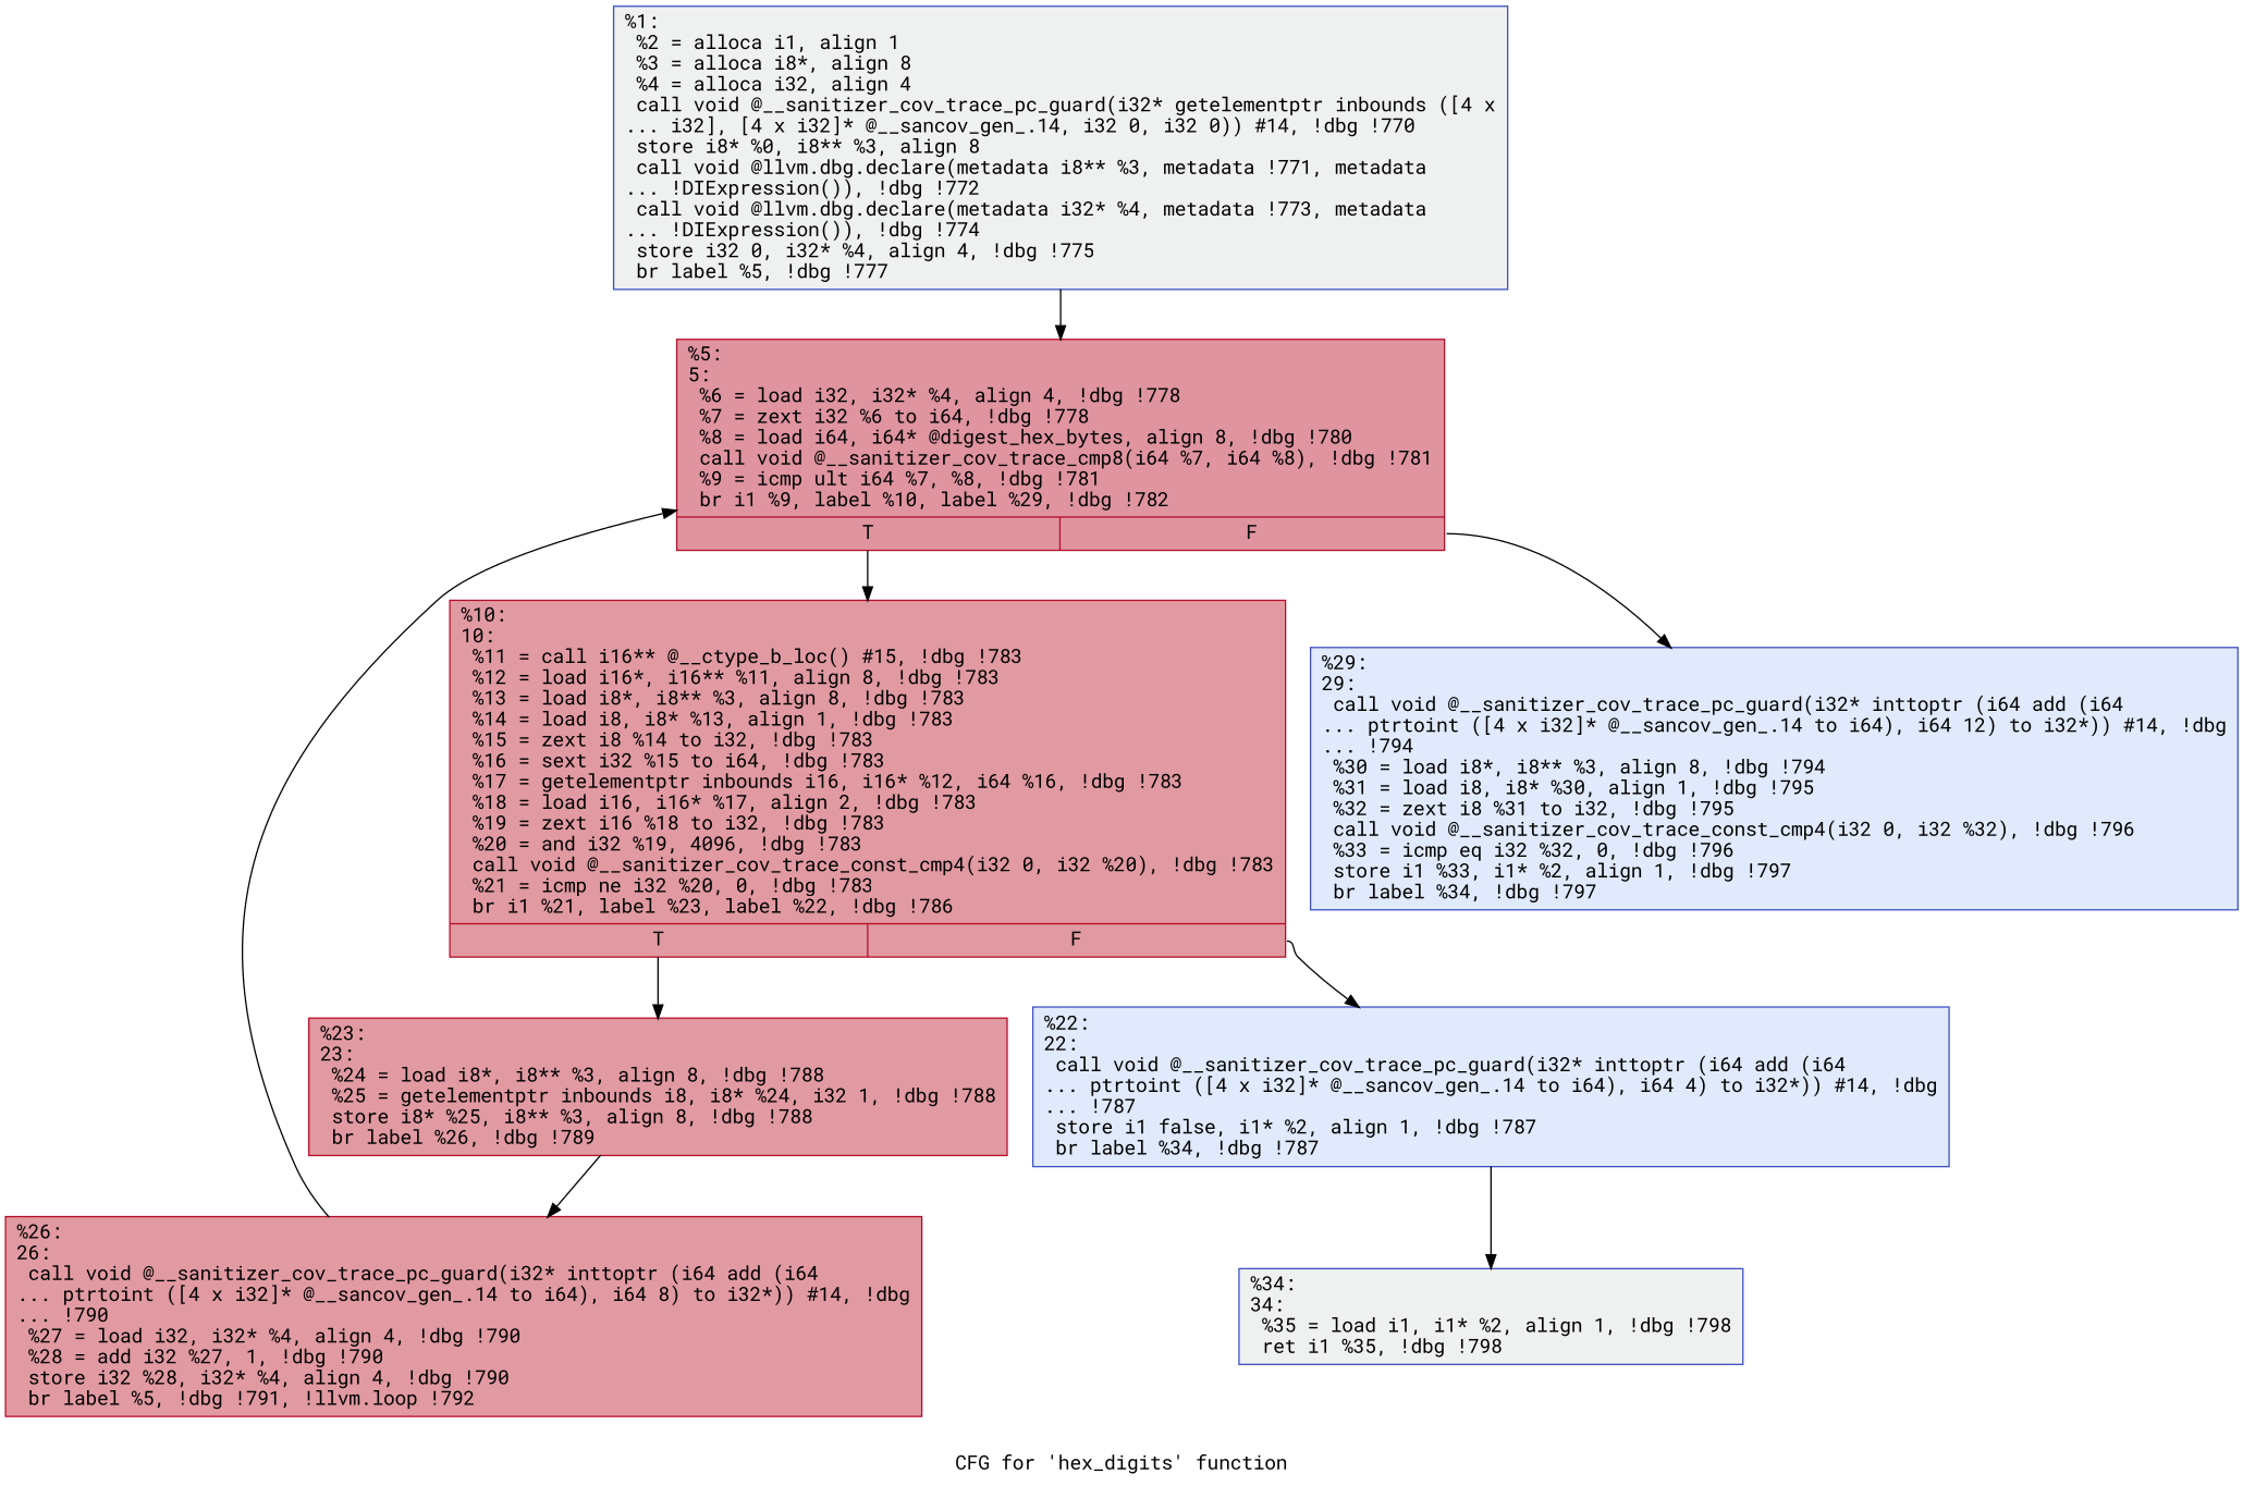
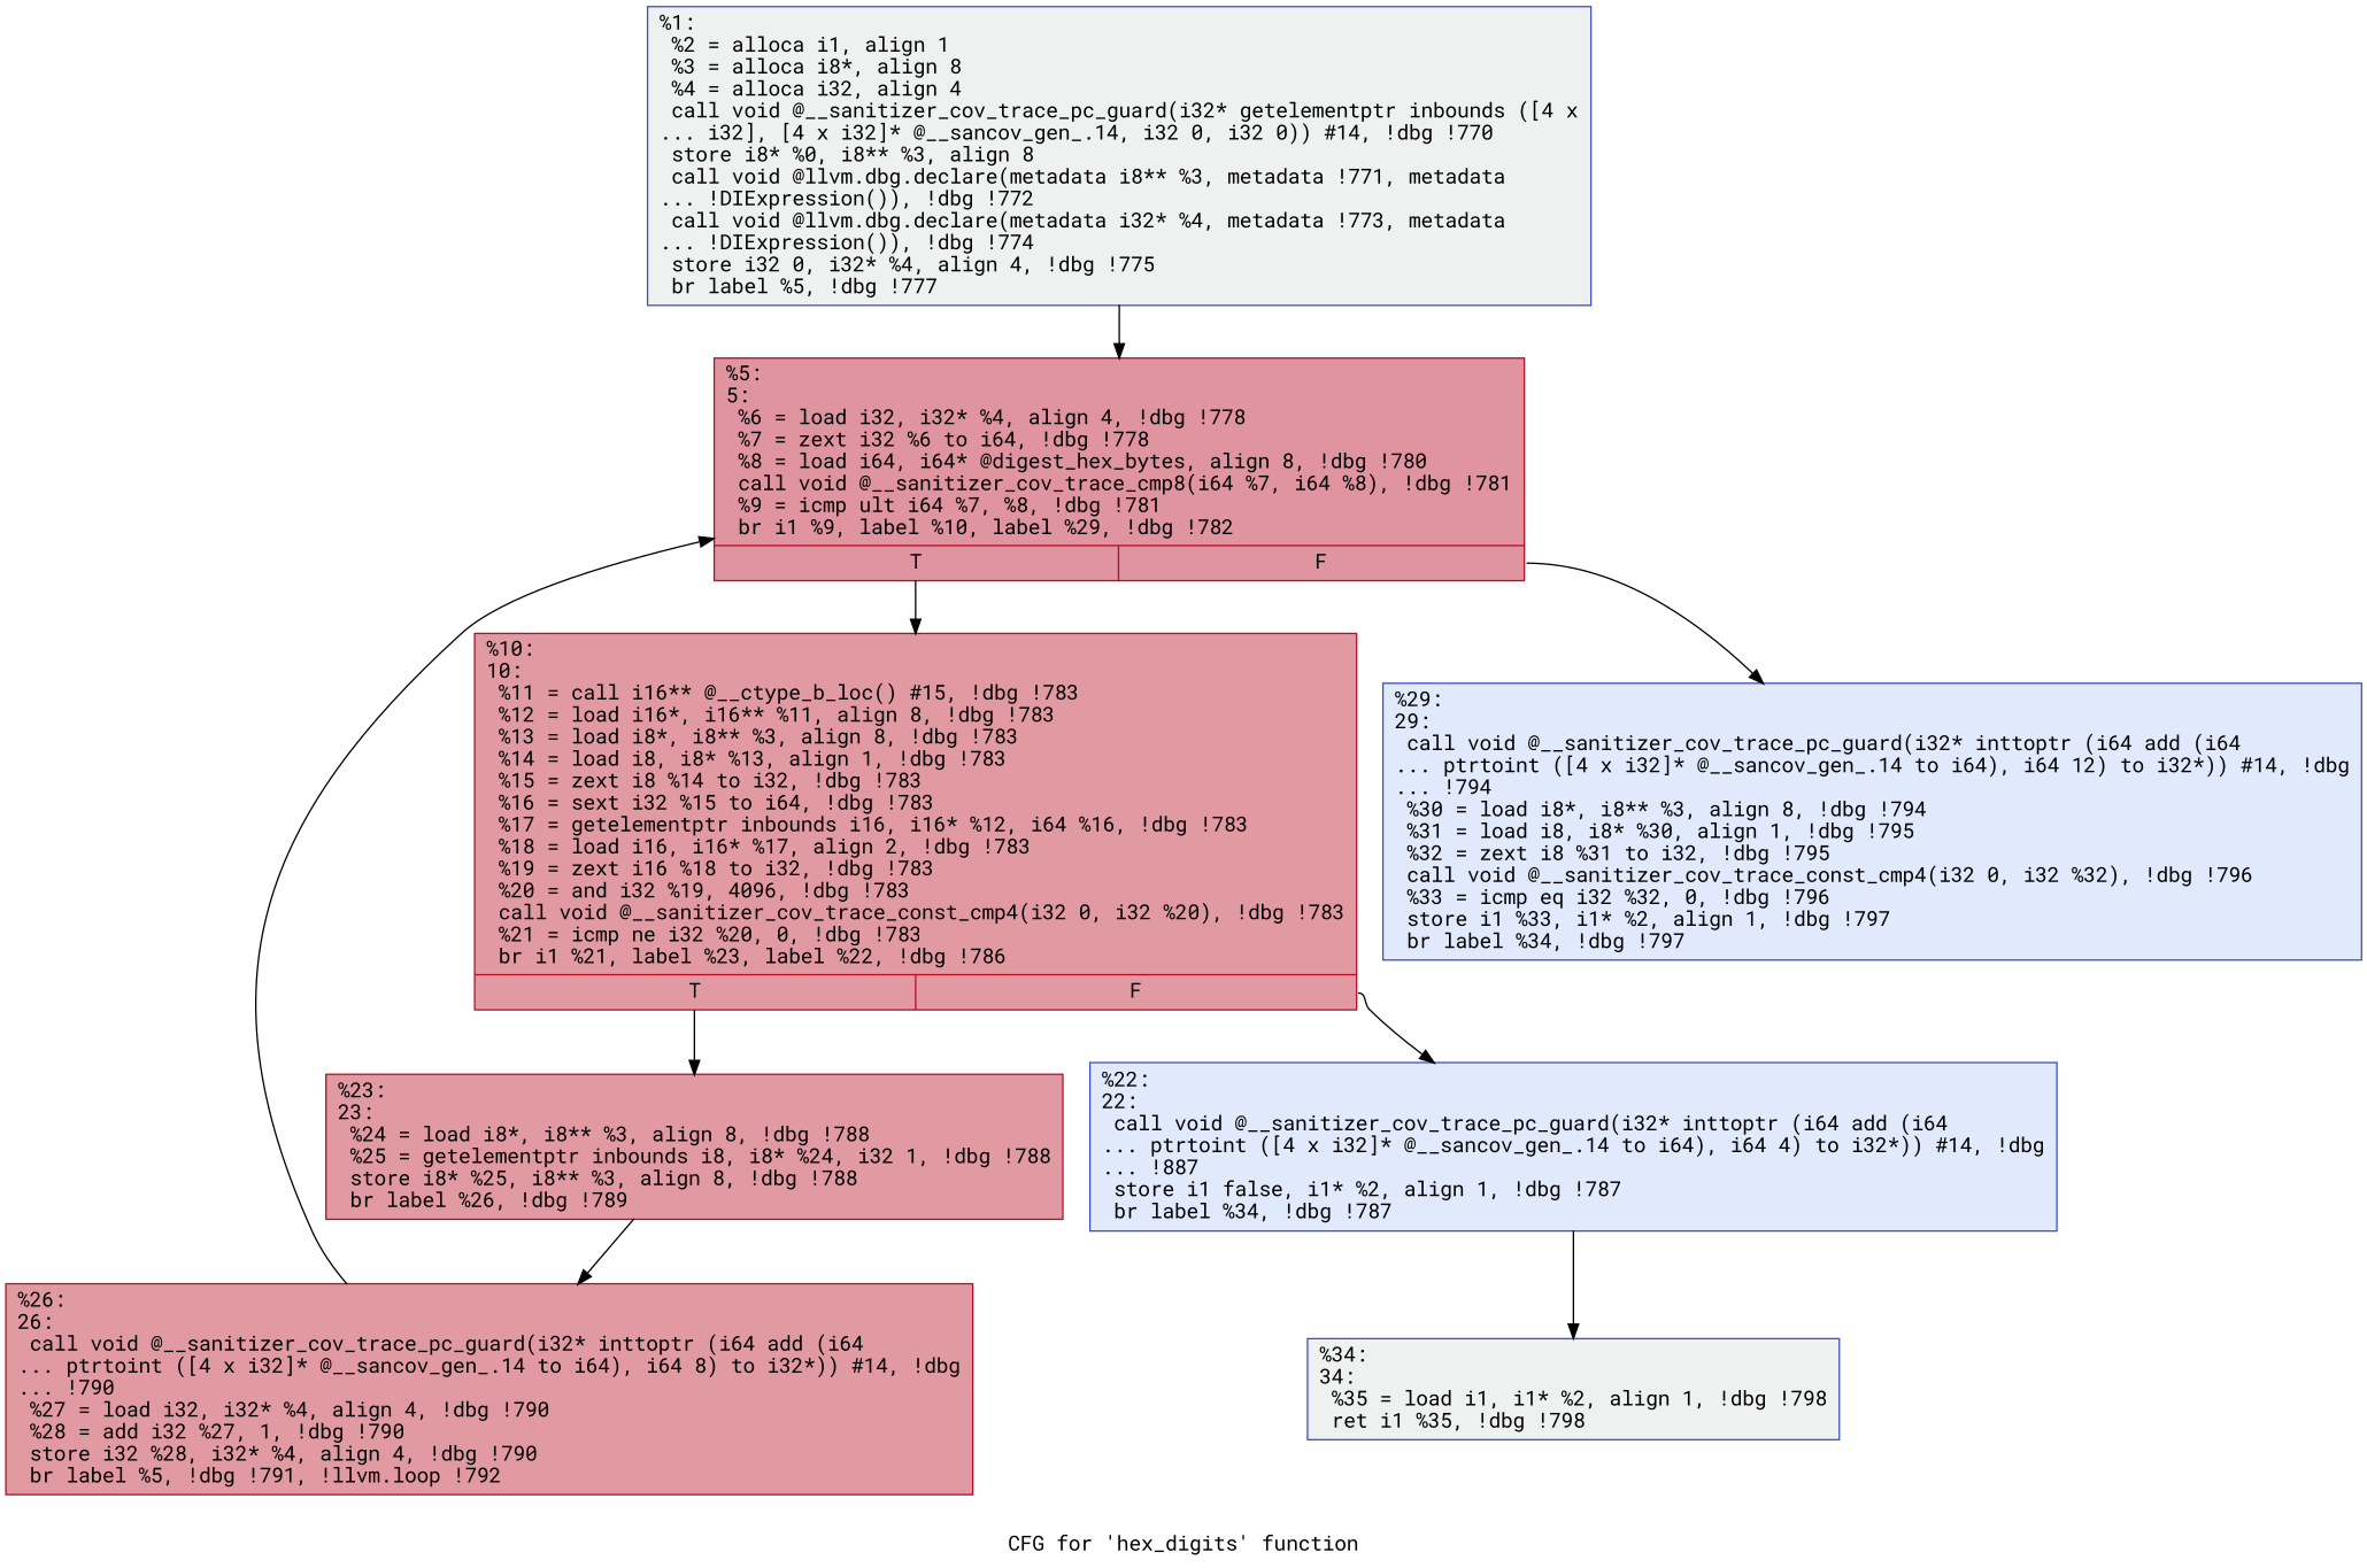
  digraph {
    fontname="Roboto Mono"
    label="CFG for 'hex_digits' function"
    node [color="#3d50c3ff" fillcolor="#bb1b2c70" fontname="Roboto Mono" shape=record style=filled]
    edge [fontname="Roboto Mono"]
    n1 [fillcolor="#dbdcde70" label="{%1:\l  %2 = alloca i1, align 1\l  %3 = alloca i8*, align 8\l  %4 = alloca i32, align 4\l  call void @__sanitizer_cov_trace_pc_guard(i32* getelementptr inbounds ([4 x\l... i32], [4 x i32]* @__sancov_gen_.14, i32 0, i32 0)) #14, !dbg !770\l  store i8* %0, i8** %3, align 8\l  call void @llvm.dbg.declare(metadata i8** %3, metadata !771, metadata\l... !DIExpression()), !dbg !772\l  call void @llvm.dbg.declare(metadata i32* %4, metadata !773, metadata\l... !DIExpression()), !dbg !774\l  store i32 0, i32* %4, align 4, !dbg !775\l  br label %5, !dbg !777\l}"]
    n2 [color="#b70d28ff" fillcolor="#b70d2870" label="{%5:\l5:                                                \l  %6 = load i32, i32* %4, align 4, !dbg !778\l  %7 = zext i32 %6 to i64, !dbg !778\l  %8 = load i64, i64* @digest_hex_bytes, align 8, !dbg !780\l  call void @__sanitizer_cov_trace_cmp8(i64 %7, i64 %8), !dbg !781\l  %9 = icmp ult i64 %7, %8, !dbg !781\l  br i1 %9, label %10, label %29, !dbg !782\l|{<s0>T|<s1>F}}"]
    n3 [color="#b70d28ff" label="{%10:\l10:                                               \l  %11 = call i16** @__ctype_b_loc() #15, !dbg !783\l  %12 = load i16*, i16** %11, align 8, !dbg !783\l  %13 = load i8*, i8** %3, align 8, !dbg !783\l  %14 = load i8, i8* %13, align 1, !dbg !783\l  %15 = zext i8 %14 to i32, !dbg !783\l  %16 = sext i32 %15 to i64, !dbg !783\l  %17 = getelementptr inbounds i16, i16* %12, i64 %16, !dbg !783\l  %18 = load i16, i16* %17, align 2, !dbg !783\l  %19 = zext i16 %18 to i32, !dbg !783\l  %20 = and i32 %19, 4096, !dbg !783\l  call void @__sanitizer_cov_trace_const_cmp4(i32 0, i32 %20), !dbg !783\l  %21 = icmp ne i32 %20, 0, !dbg !783\l  br i1 %21, label %23, label %22, !dbg !786\l|{<s0>T|<s1>F}}"]
    n4 [fillcolor="#b9d0f970" label="{%29:\l29:                                               \l  call void @__sanitizer_cov_trace_pc_guard(i32* inttoptr (i64 add (i64\l... ptrtoint ([4 x i32]* @__sancov_gen_.14 to i64), i64 12) to i32*)) #14, !dbg\l... !794\l  %30 = load i8*, i8** %3, align 8, !dbg !794\l  %31 = load i8, i8* %30, align 1, !dbg !795\l  %32 = zext i8 %31 to i32, !dbg !795\l  call void @__sanitizer_cov_trace_const_cmp4(i32 0, i32 %32), !dbg !796\l  %33 = icmp eq i32 %32, 0, !dbg !796\l  store i1 %33, i1* %2, align 1, !dbg !797\l  br label %34, !dbg !797\l}"]
    n5 [color="#b70d28ff" label="{%23:\l23:                                               \l  %24 = load i8*, i8** %3, align 8, !dbg !788\l  %25 = getelementptr inbounds i8, i8* %24, i32 1, !dbg !788\l  store i8* %25, i8** %3, align 8, !dbg !788\l  br label %26, !dbg !789\l}"]
-   n6 [fillcolor="#b9d0f970" label="{%22:\l22:                                               \l  call void @__sanitizer_cov_trace_pc_guard(i32* inttoptr (i64 add (i64\l... ptrtoint ([4 x i32]* @__sancov_gen_.14 to i64), i64 4) to i32*)) #14, !dbg\l... !787\l  store i1 false, i1* %2, align 1, !dbg !787\l  br label %34, !dbg !787\l}"]
+   n6 [fillcolor="#b9d0f970" label="{%22:\l22:                                               \l  call void @__sanitizer_cov_trace_pc_guard(i32* inttoptr (i64 add (i64\l... ptrtoint ([4 x i32]* @__sancov_gen_.14 to i64), i64 4) to i32*)) #14, !dbg\l... !887\l  store i1 false, i1* %2, align 1, !dbg !787\l  br label %34, !dbg !787\l}"]
    n7 [color="#b70d28ff" label="{%26:\l26:                                               \l  call void @__sanitizer_cov_trace_pc_guard(i32* inttoptr (i64 add (i64\l... ptrtoint ([4 x i32]* @__sancov_gen_.14 to i64), i64 8) to i32*)) #14, !dbg\l... !790\l  %27 = load i32, i32* %4, align 4, !dbg !790\l  %28 = add i32 %27, 1, !dbg !790\l  store i32 %28, i32* %4, align 4, !dbg !790\l  br label %5, !dbg !791, !llvm.loop !792\l}"]
    n8 [fillcolor="#dbdcde70" label="{%34:\l34:                                               \l  %35 = load i1, i1* %2, align 1, !dbg !798\l  ret i1 %35, !dbg !798\l}"]
    n1 -> n2
    n2 -> n3 [tailport=s0]
    n2 -> n4 [tailport=s1]
    n3 -> n5 [tailport=s0]
    n3 -> n6 [tailport=s1]
    n5 -> n7
    n6 -> n8
    n7 -> n2
  }
